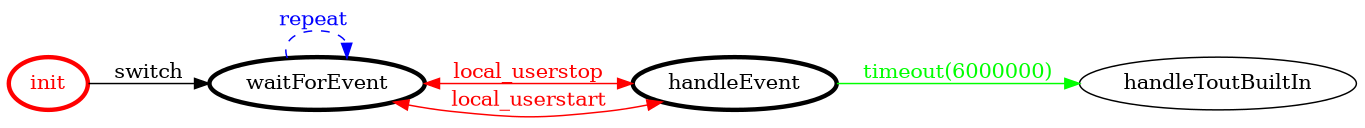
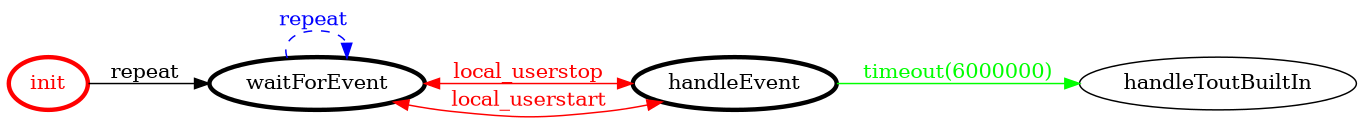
  digraph {
    rankdir=LR
    node [color=black fontcolor=black penwidth=3]
    edge [color=red fontcolor=red]
    init [color=red fontcolor=red]
    waitForEvent
    handleEvent
    handleToutBuiltIn [color="" fontcolor="" penwidth=""]
-   init -> waitForEvent [color=black fontcolor=black label=switch]
+   init -> waitForEvent [color=black fontcolor=black label="repeat "]
    waitForEvent -> waitForEvent [color=blue fontcolor=blue label="repeat " style=dashed]
    waitForEvent -> handleEvent [dir=both label=local_userstop]
    waitForEvent -> handleEvent [dir=both label=local_userstart]
    handleEvent -> handleToutBuiltIn [color=green fontcolor=green label="timeout(6000000)"]
  }
